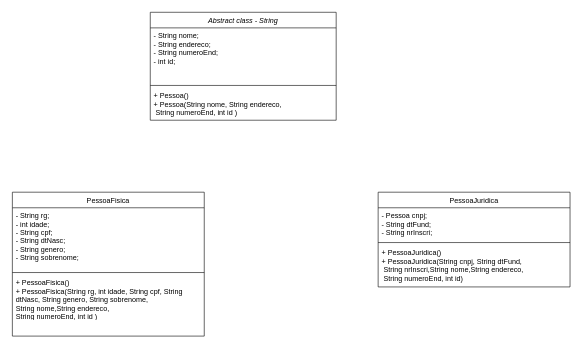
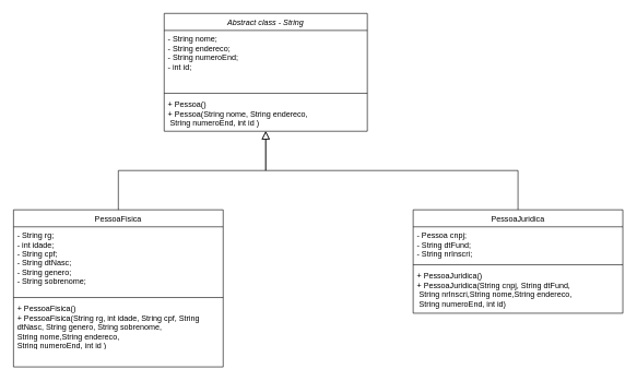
  <mxCell id="0" />
  <mxCell id="1" parent="0" />
  <mxCell id="2" value="Abstract class - String" style="swimlane;fontStyle=2;align=center;verticalAlign=top;childLayout=stackLayout;horizontal=1;startSize=26;horizontalStack=0;resizeParent=1;resizeLast=0;collapsible=1;marginBottom=0;rounded=0;shadow=0;strokeWidth=1;" vertex="1" parent="1"><mxGeometry x="250" y="20" width="310" height="180" as="geometry"><mxRectangle x="230" y="140" width="160" height="26" as="alternateBounds" /></mxGeometry></mxCell>
  <mxCell id="3" value="- String nome;&#10;&#09;- String endereco;&#10;&#09;- String numeroEnd;&#10;- int id;" style="text;align=left;verticalAlign=top;spacingLeft=4;spacingRight=4;overflow=hidden;rotatable=0;points=[[0,0.5],[1,0.5]];portConstraint=eastwest;" vertex="1" parent="2"><mxGeometry y="26" width="310" height="92" as="geometry" /></mxCell>
  <mxCell id="4" value="" style="line;html=1;strokeWidth=1;align=left;verticalAlign=middle;spacingTop=-1;spacingLeft=3;spacingRight=3;rotatable=0;labelPosition=right;points=[];portConstraint=eastwest;" vertex="1" parent="2"><mxGeometry y="118" width="310" height="8" as="geometry" /></mxCell>
  <mxCell id="5" value="+ Pessoa()&#10;&#09;+ Pessoa(String nome, String endereco,&#10; String numeroEnd, int id ) " style="text;align=left;verticalAlign=top;spacingLeft=4;spacingRight=4;overflow=hidden;rotatable=0;points=[[0,0.5],[1,0.5]];portConstraint=eastwest;" vertex="1" parent="2"><mxGeometry y="126" width="310" height="54" as="geometry" /></mxCell>
  <mxCell id="6" value="PessoaFisica" style="swimlane;fontStyle=0;align=center;verticalAlign=top;childLayout=stackLayout;horizontal=1;startSize=26;horizontalStack=0;resizeParent=1;resizeLast=0;collapsible=1;marginBottom=0;rounded=0;shadow=0;strokeWidth=1;" vertex="1" parent="1"><mxGeometry x="20" y="320" width="320" height="240" as="geometry"><mxRectangle x="130" y="380" width="160" height="26" as="alternateBounds" /></mxGeometry></mxCell>
  <mxCell id="7" value="- String rg;&#10;&#09;- int idade;&#10;&#09;- String cpf;&#10;&#09;- String dtNasc;&#10;&#09;- String genero;&#10;&#09;- String sobrenome;" style="text;align=left;verticalAlign=top;spacingLeft=4;spacingRight=4;overflow=hidden;rotatable=0;points=[[0,0.5],[1,0.5]];portConstraint=eastwest;rounded=0;shadow=0;html=0;" vertex="1" parent="6"><mxGeometry y="26" width="320" height="104" as="geometry" /></mxCell>
  <mxCell id="8" value="" style="line;html=1;strokeWidth=1;align=left;verticalAlign=middle;spacingTop=-1;spacingLeft=3;spacingRight=3;rotatable=0;labelPosition=right;points=[];portConstraint=eastwest;" vertex="1" parent="6"><mxGeometry y="130" width="320" height="8" as="geometry" /></mxCell>
  <mxCell id="9" value="+ PessoaFisica() &#10;&#09;+ PessoaFisica(String rg, int idade, String cpf, String &#10;dtNasc, String genero, String sobrenome, &#10;String nome,String endereco, &#10;String numeroEnd, int id )&#10;" style="text;align=left;verticalAlign=top;spacingLeft=4;spacingRight=4;overflow=hidden;rotatable=0;points=[[0,0.5],[1,0.5]];portConstraint=eastwest;" vertex="1" parent="6"><mxGeometry y="138" width="320" height="70" as="geometry" /></mxCell>
+ <mxCell id="10" value="" style="endArrow=block;endSize=10;endFill=0;shadow=0;strokeWidth=1;rounded=0;edgeStyle=elbowEdgeStyle;elbow=vertical;" edge="1" parent="1" source="6" target="2"><mxGeometry width="160" relative="1" as="geometry"><mxPoint x="280" y="163" as="sourcePoint" /><mxPoint x="280" y="163" as="targetPoint" /></mxGeometry></mxCell>
+ <mxCell id="11" value="" style="endArrow=block;endSize=10;endFill=0;shadow=0;strokeWidth=1;rounded=0;edgeStyle=elbowEdgeStyle;elbow=vertical;" edge="1" parent="1" source="12" target="2"><mxGeometry width="160" relative="1" as="geometry"><mxPoint x="680" y="320" as="sourcePoint" /><mxPoint x="390" y="231" as="targetPoint" /></mxGeometry></mxCell>
  <mxCell id="12" value="PessoaJuridica" style="swimlane;fontStyle=0;align=center;verticalAlign=top;childLayout=stackLayout;horizontal=1;startSize=26;horizontalStack=0;resizeParent=1;resizeLast=0;collapsible=1;marginBottom=0;rounded=0;shadow=0;strokeWidth=1;" vertex="1" parent="1"><mxGeometry x="630" y="320" width="320" height="158" as="geometry"><mxRectangle x="130" y="380" width="160" height="26" as="alternateBounds" /></mxGeometry></mxCell>
  <mxCell id="13" value="- Pessoa cnpj;&#10;&#09;- String dtFund;&#10;&#09;- String nrInscri;" style="text;align=left;verticalAlign=top;spacingLeft=4;spacingRight=4;overflow=hidden;rotatable=0;points=[[0,0.5],[1,0.5]];portConstraint=eastwest;rounded=0;shadow=0;html=0;" vertex="1" parent="12"><mxGeometry y="26" width="320" height="54" as="geometry" /></mxCell>
  <mxCell id="14" value="" style="line;html=1;strokeWidth=1;align=left;verticalAlign=middle;spacingTop=-1;spacingLeft=3;spacingRight=3;rotatable=0;labelPosition=right;points=[];portConstraint=eastwest;" vertex="1" parent="12"><mxGeometry y="80" width="320" height="8" as="geometry" /></mxCell>
  <mxCell id="15" value="+ PessoaJuridica() &#10;&#09;+ PessoaJuridica(String cnpj, String dtFund,&#10; String nrInscri,String nome,String endereco,&#10; String numeroEnd, int id) &#10;" style="text;align=left;verticalAlign=top;spacingLeft=4;spacingRight=4;overflow=hidden;rotatable=0;points=[[0,0.5],[1,0.5]];portConstraint=eastwest;" vertex="1" parent="12"><mxGeometry y="88" width="320" height="70" as="geometry" /></mxCell>
